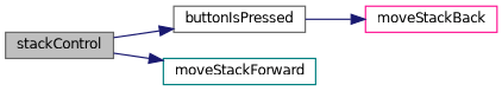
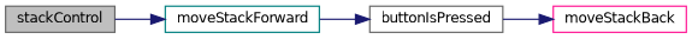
  digraph {
    rankdir=LR
    node [color=gray40 fillcolor=white fontname=Helvetica fontsize=10 shape=record style=filled]
    edge [color=midnightblue fontname=Helvetica fontsize=10 labelfontname=Helvetica labelfontsize=10 style=solid]
    n1 [fillcolor=grey75 fontcolor=black height=0.2 label=stackControl width=0.4]
    n2 [height=0.2 label=buttonIsPressed width=0.4]
    n3 [color=teal height=0.2 label=moveStackForward width=0.4]
    n4 [color=deeppink height=0.2 label=moveStackBack width=0.4]
-   n1 -> n2
+   n3 -> n2
    n1 -> n3
    n2 -> n4
  }
